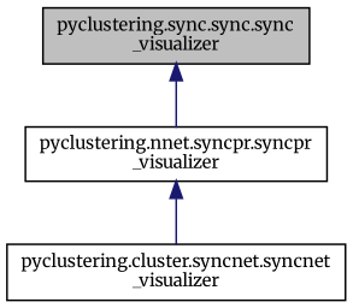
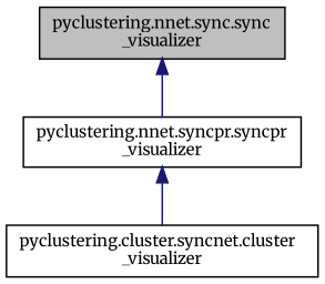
  digraph {
    fontname=Merriweather
    rankdir=TB
    node [color=black fillcolor=white fontname=Merriweather fontsize=10 shape=record style=filled]
    edge [color=midnightblue dir=back fontname=Merriweather fontsize=10 labelfontname=Helvetica labelfontsize=10 style=solid]
-   n1 [fillcolor=grey75 fontcolor=black height=0.2 label="pyclustering.sync.sync.sync\l_visualizer" width=0.4]
+   n1 [fillcolor=grey75 fontcolor=black height=0.2 label="pyclustering.nnet.sync.sync\l_visualizer" width=0.4]
    n2 [height=0.2 label="pyclustering.nnet.syncpr.syncpr\l_visualizer" width=0.4]
-   n3 [height=0.2 label="pyclustering.cluster.syncnet.syncnet\l_visualizer" width=0.4]
+   n3 [height=0.2 label="pyclustering.cluster.syncnet.cluster\l_visualizer" width=0.4]
    n1 -> n2
    n2 -> n3
  }
